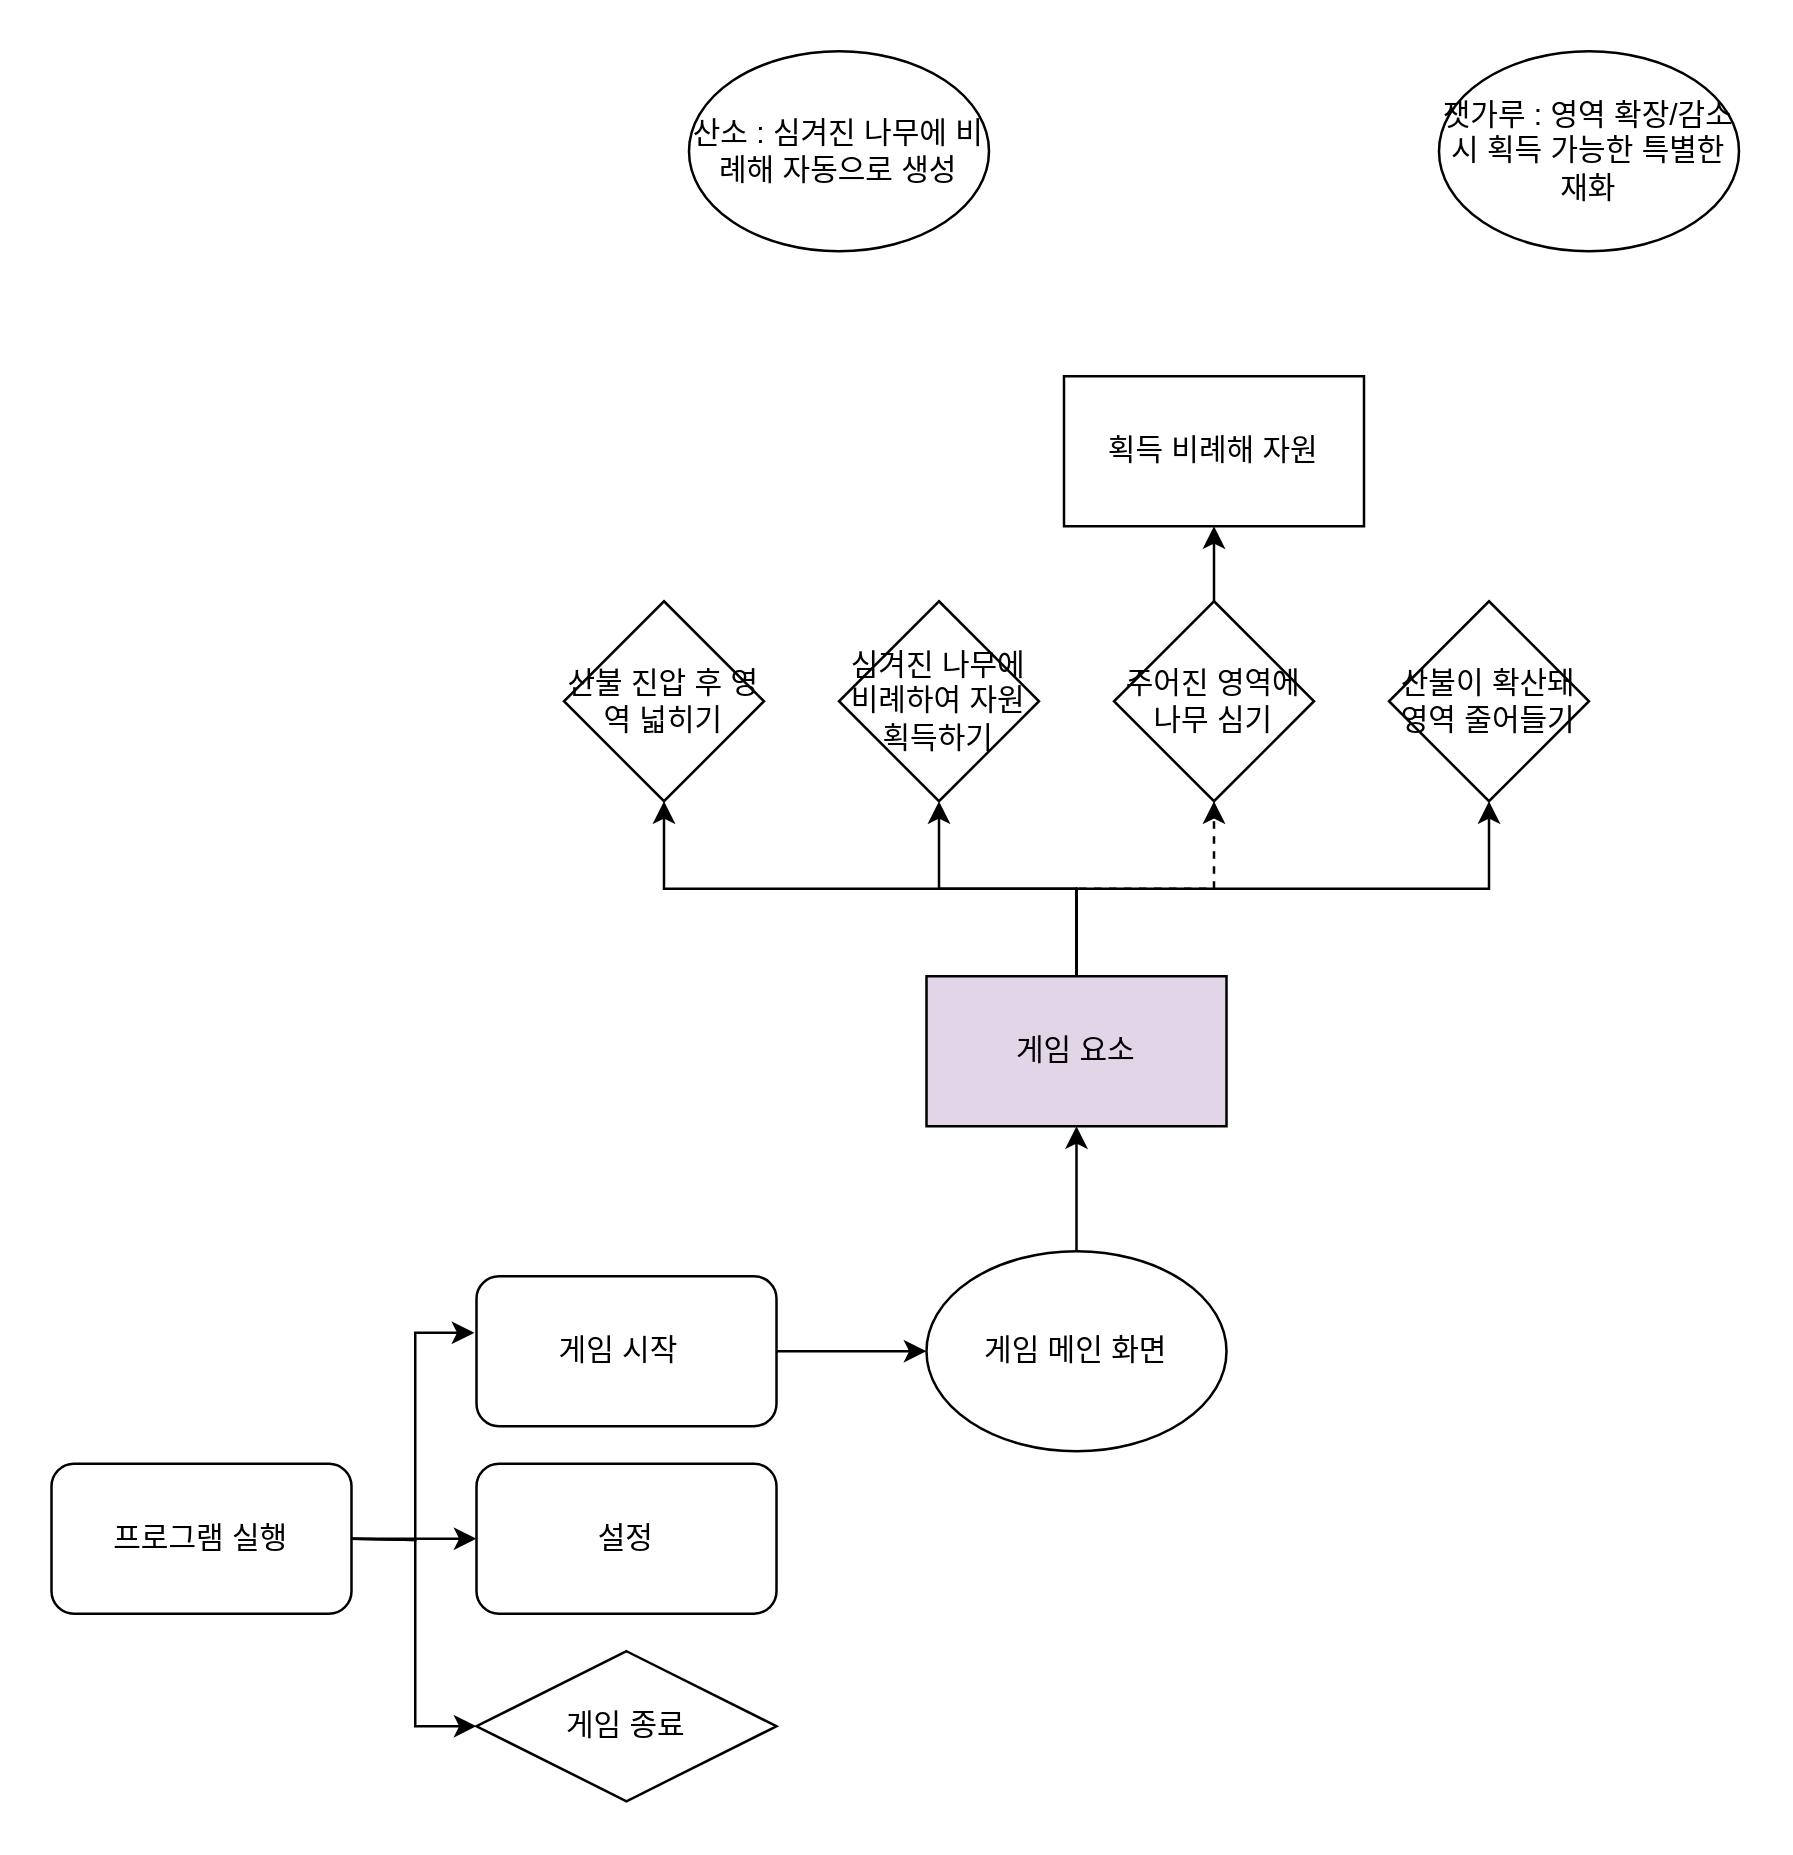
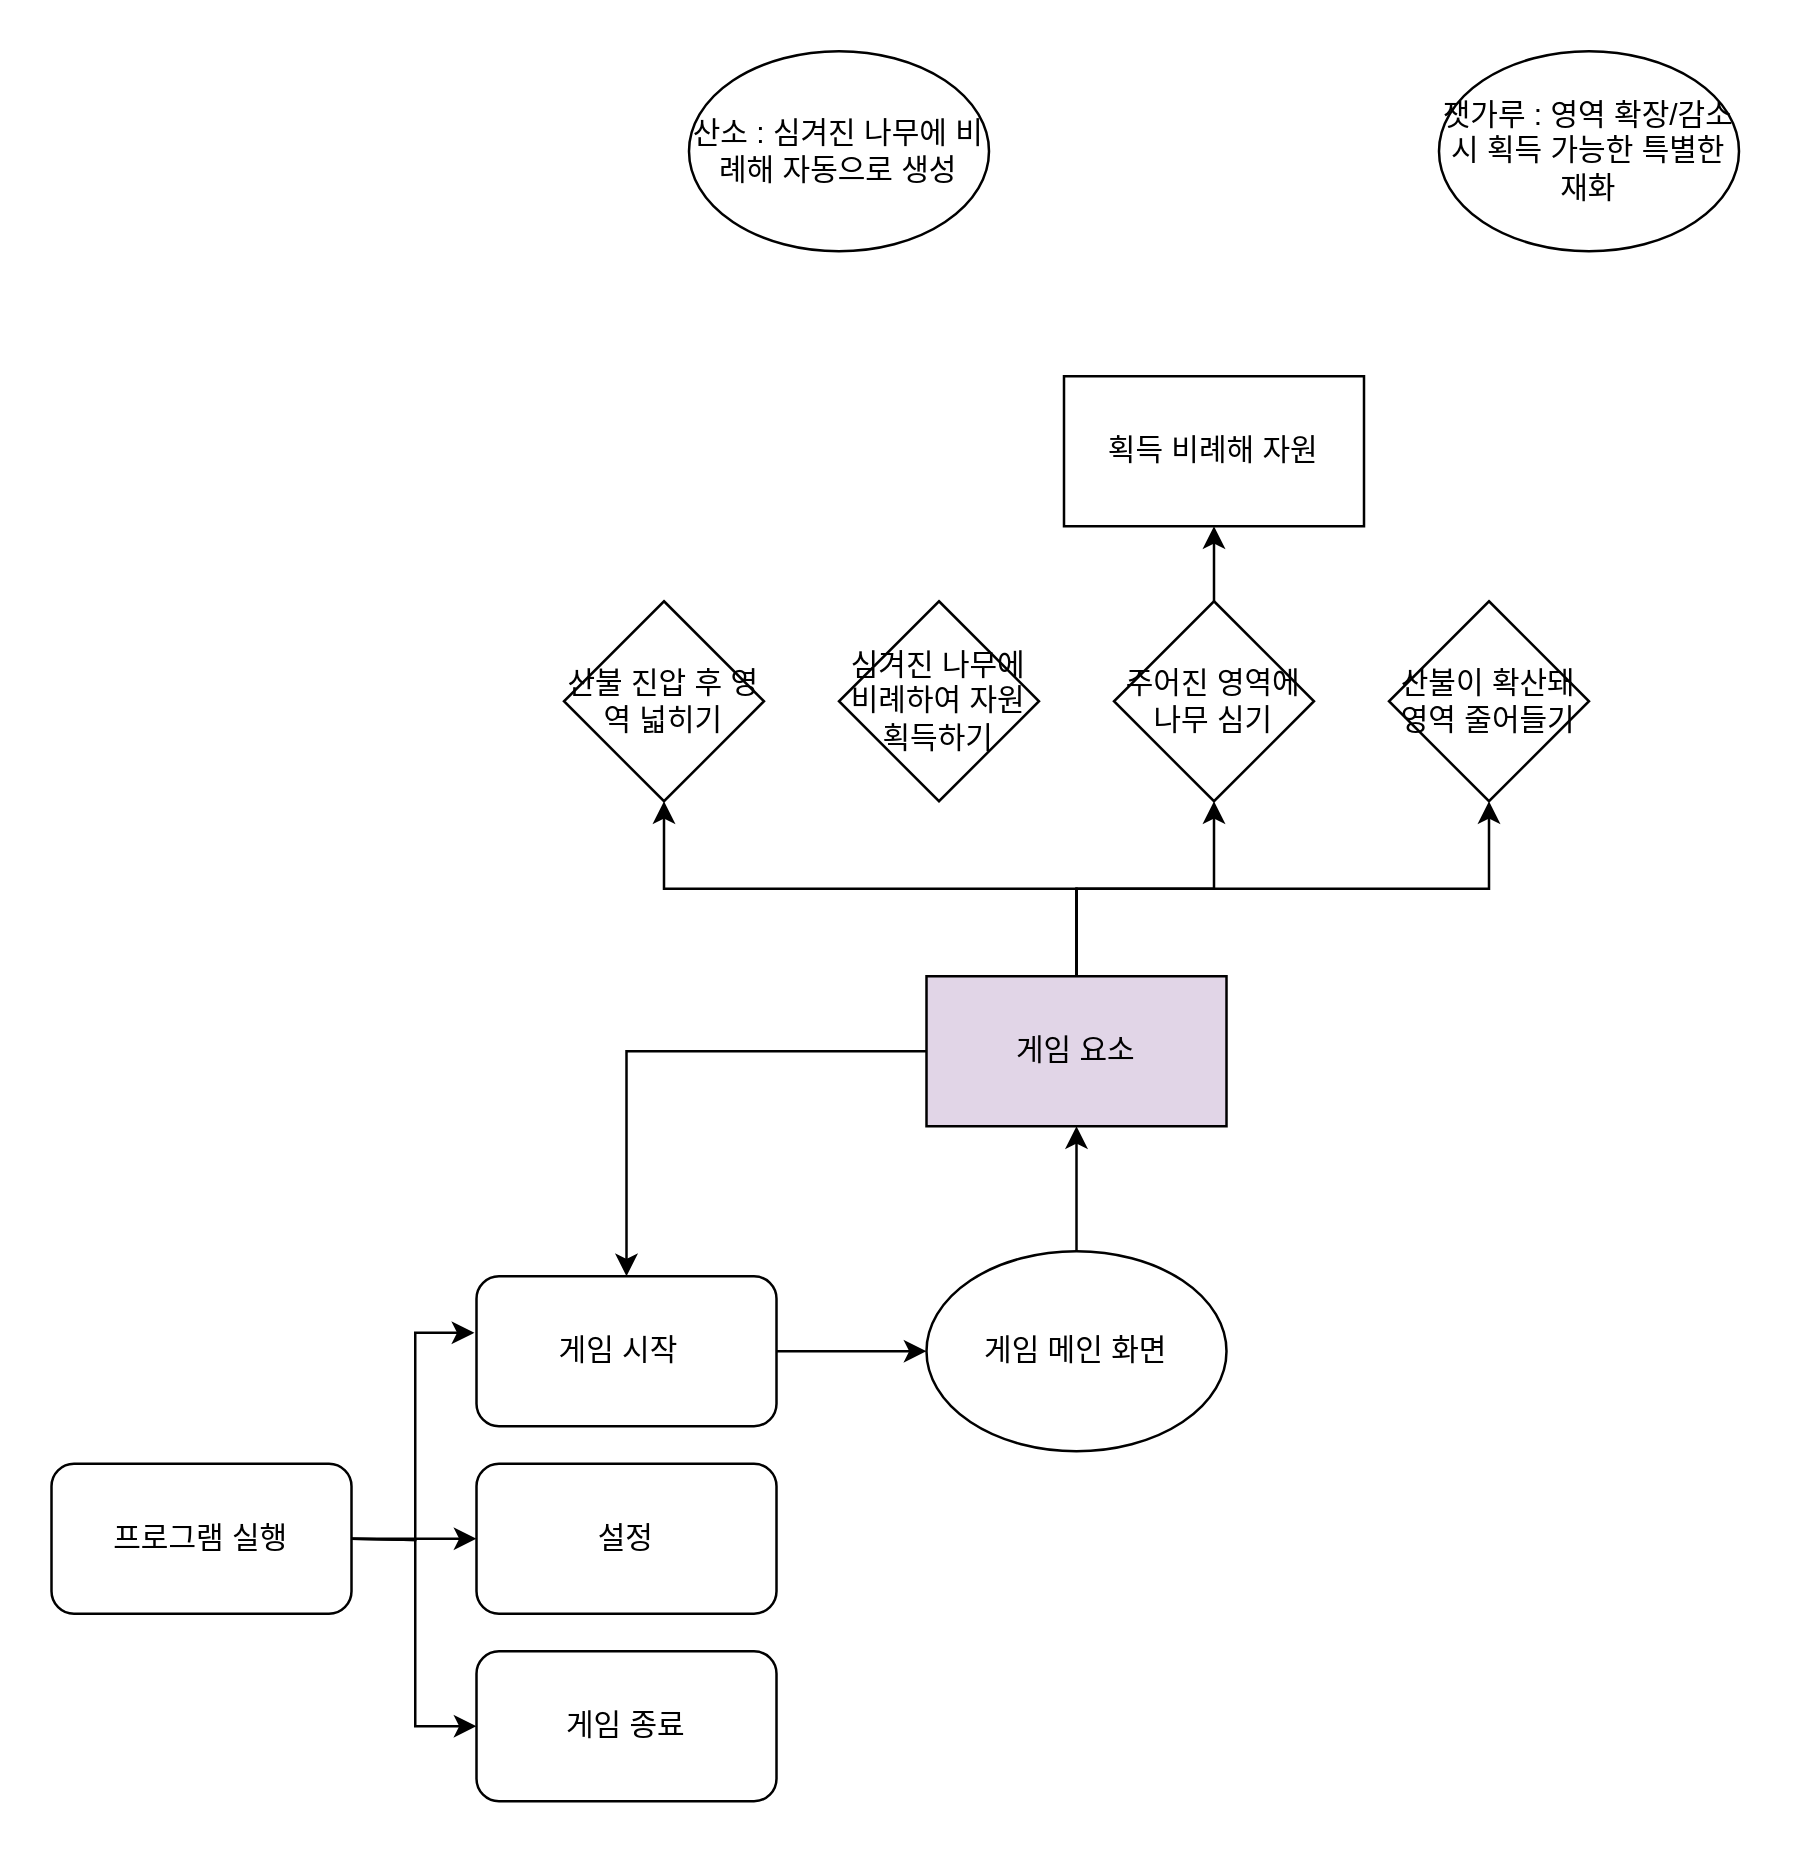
  <mxCell id="0" />
  <mxCell id="1" parent="0" />
  <mxCell id="2" style="edgeStyle=orthogonalEdgeStyle;rounded=0;orthogonalLoop=1;jettySize=auto;html=1;entryX=0;entryY=0.5;entryDx=0;entryDy=0;" edge="1" parent="1" target="5"><mxGeometry relative="1" as="geometry"><mxPoint x="140" y="615" as="sourcePoint" /></mxGeometry></mxCell>
  <mxCell id="3" style="edgeStyle=orthogonalEdgeStyle;rounded=0;orthogonalLoop=1;jettySize=auto;html=1;" edge="1" parent="1" source="4" target="9"><mxGeometry relative="1" as="geometry" /></mxCell>
  <mxCell id="4" value="게임 시작&lt;span style=&quot;white-space: pre;&quot;&gt;&#09;&lt;/span&gt;" style="rounded=1;whiteSpace=wrap;html=1;" vertex="1" parent="1"><mxGeometry x="190" y="510" width="120" height="60" as="geometry" /></mxCell>
- <mxCell id="5" value="게임 종료" style="rhombus;whiteSpace=wrap;html=1;" vertex="1" parent="1"><mxGeometry x="190" y="660" width="120" height="60" as="geometry" /></mxCell>
+ <mxCell id="5" value="게임 종료" style="rounded=1;whiteSpace=wrap;html=1;" vertex="1" parent="1"><mxGeometry x="190" y="660" width="120" height="60" as="geometry" /></mxCell>
  <mxCell id="6" value="설정" style="rounded=1;whiteSpace=wrap;html=1;" vertex="1" parent="1"><mxGeometry x="190" y="585" width="120" height="60" as="geometry" /></mxCell>
  <mxCell id="7" style="edgeStyle=orthogonalEdgeStyle;rounded=0;orthogonalLoop=1;jettySize=auto;html=1;entryX=-0.007;entryY=0.377;entryDx=0;entryDy=0;entryPerimeter=0;" edge="1" parent="1" target="4"><mxGeometry relative="1" as="geometry"><mxPoint x="140" y="615" as="sourcePoint" /></mxGeometry></mxCell>
  <mxCell id="8" style="edgeStyle=orthogonalEdgeStyle;rounded=0;orthogonalLoop=1;jettySize=auto;html=1;exitX=0.5;exitY=0;exitDx=0;exitDy=0;entryX=0.5;entryY=1;entryDx=0;entryDy=0;" edge="1" parent="1" source="9" target="14"><mxGeometry relative="1" as="geometry" /></mxCell>
  <mxCell id="9" value="게임 메인 화면" style="ellipse;whiteSpace=wrap;html=1;" vertex="1" parent="1"><mxGeometry x="370" y="500" width="120" height="80" as="geometry" /></mxCell>
  <mxCell id="10" style="edgeStyle=orthogonalEdgeStyle;rounded=0;orthogonalLoop=1;jettySize=auto;html=1;exitX=0.5;exitY=0;exitDx=0;exitDy=0;" edge="1" parent="1" source="14" target="17"><mxGeometry relative="1" as="geometry" /></mxCell>
- <mxCell id="11" style="edgeStyle=orthogonalEdgeStyle;rounded=0;orthogonalLoop=1;jettySize=auto;html=1;entryX=0.5;entryY=1;entryDx=0;entryDy=0;" edge="1" parent="1" source="14" target="19"><mxGeometry relative="1" as="geometry" /></mxCell>
- <mxCell id="12" style="edgeStyle=orthogonalEdgeStyle;rounded=0;orthogonalLoop=1;jettySize=auto;html=1;entryX=0.5;entryY=1;entryDx=0;entryDy=0;dashed=1;" edge="1" parent="1" source="14" target="16"><mxGeometry relative="1" as="geometry" /></mxCell>
+ <mxCell id="11" style="edgeStyle=orthogonalEdgeStyle;rounded=0;orthogonalLoop=1;jettySize=auto;html=1;" edge="1" parent="1" source="14" target="4"><mxGeometry relative="1" as="geometry" /></mxCell>
+ <mxCell id="12" style="edgeStyle=orthogonalEdgeStyle;rounded=0;orthogonalLoop=1;jettySize=auto;html=1;entryX=0.5;entryY=1;entryDx=0;entryDy=0;" edge="1" parent="1" source="14" target="16"><mxGeometry relative="1" as="geometry" /></mxCell>
  <mxCell id="13" style="edgeStyle=orthogonalEdgeStyle;rounded=0;orthogonalLoop=1;jettySize=auto;html=1;exitX=0.5;exitY=0;exitDx=0;exitDy=0;entryX=0.5;entryY=1;entryDx=0;entryDy=0;" edge="1" parent="1" source="14" target="18"><mxGeometry relative="1" as="geometry" /></mxCell>
  <mxCell id="14" value="게임 요소" style="rounded=0;whiteSpace=wrap;html=1;fillColor=#e1d5e7;" vertex="1" parent="1"><mxGeometry x="370" y="390" width="120" height="60" as="geometry" /></mxCell>
  <mxCell id="15" style="edgeStyle=orthogonalEdgeStyle;rounded=0;orthogonalLoop=1;jettySize=auto;html=1;exitX=0.5;exitY=0;exitDx=0;exitDy=0;entryX=0.5;entryY=1;entryDx=0;entryDy=0;" edge="1" parent="1" source="16" target="22"><mxGeometry relative="1" as="geometry" /></mxCell>
  <mxCell id="16" value="주어진 영역에 나무 심기" style="rhombus;whiteSpace=wrap;html=1;" vertex="1" parent="1"><mxGeometry x="445" y="240" width="80" height="80" as="geometry" /></mxCell>
  <mxCell id="17" value="산불 진압 후 영역 넓히기" style="rhombus;whiteSpace=wrap;html=1;" vertex="1" parent="1"><mxGeometry x="225" y="240" width="80" height="80" as="geometry" /></mxCell>
  <mxCell id="18" value="산불이 확산돼 영역 줄어들기" style="rhombus;whiteSpace=wrap;html=1;" vertex="1" parent="1"><mxGeometry x="555" y="240" width="80" height="80" as="geometry" /></mxCell>
  <mxCell id="19" value="심겨진 나무에 비례하여 자원 획득하기" style="rhombus;whiteSpace=wrap;html=1;" vertex="1" parent="1"><mxGeometry x="335" y="240" width="80" height="80" as="geometry" /></mxCell>
  <mxCell id="20" style="edgeStyle=orthogonalEdgeStyle;rounded=0;orthogonalLoop=1;jettySize=auto;html=1;exitX=1;exitY=0.5;exitDx=0;exitDy=0;entryX=0;entryY=0.5;entryDx=0;entryDy=0;" edge="1" parent="1" source="21" target="6"><mxGeometry relative="1" as="geometry" /></mxCell>
  <mxCell id="21" value="프로그램 실행" style="rounded=1;whiteSpace=wrap;html=1;" vertex="1" parent="1"><mxGeometry x="20" y="585" width="120" height="60" as="geometry" /></mxCell>
  <mxCell id="22" value="획득 비례해 자원" style="rounded=0;whiteSpace=wrap;html=1;" vertex="1" parent="1"><mxGeometry x="425" y="150" width="120" height="60" as="geometry" /></mxCell>
  <mxCell id="23" value="산소 : 심겨진 나무에 비례해 자동으로 생성" style="ellipse;whiteSpace=wrap;html=1;" vertex="1" parent="1"><mxGeometry x="275" y="20" width="120" height="80" as="geometry" /></mxCell>
  <mxCell id="24" value="잿가루 : 영역 확장/감소 시 획득 가능한 특별한 재화" style="ellipse;whiteSpace=wrap;html=1;" vertex="1" parent="1"><mxGeometry x="575" y="20" width="120" height="80" as="geometry" /></mxCell>
